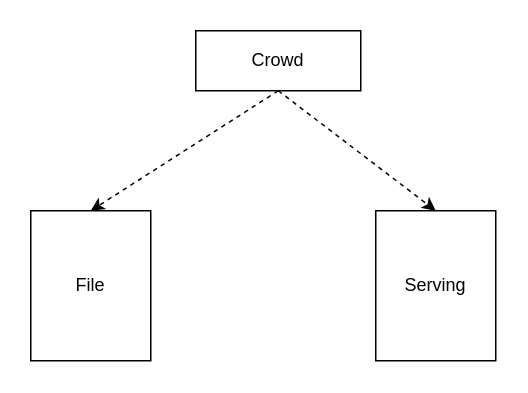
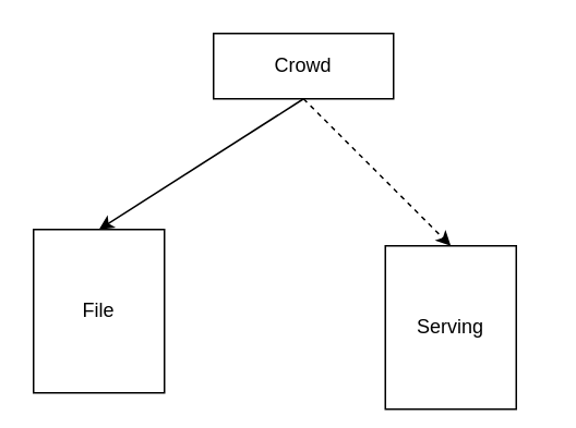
  <mxCell id="0" />
  <mxCell id="1" parent="0" />
  <mxCell id="2" value="Crowd" style="rounded=0;whiteSpace=wrap;html=1;" vertex="1" parent="1"><mxGeometry x="130" y="20" width="110" height="40" as="geometry" /></mxCell>
- <mxCell id="3" value="" style="endArrow=classic;html=1;rounded=0;exitX=0.5;exitY=1;exitDx=0;exitDy=0;entryX=0.5;entryY=0;entryDx=0;entryDy=0;dashed=1;" edge="1" parent="1" source="2" target="4"><mxGeometry width="50" height="50" relative="1" as="geometry"><mxPoint x="-60" y="130" as="sourcePoint" /><mxPoint x="35" y="140" as="targetPoint" /></mxGeometry></mxCell>
+ <mxCell id="3" value="" style="endArrow=classic;html=1;rounded=0;exitX=0.5;exitY=1;exitDx=0;exitDy=0;entryX=0.5;entryY=0;entryDx=0;entryDy=0;" edge="1" parent="1" source="2" target="4"><mxGeometry width="50" height="50" relative="1" as="geometry"><mxPoint x="-60" y="130" as="sourcePoint" /><mxPoint x="35" y="140" as="targetPoint" /></mxGeometry></mxCell>
  <mxCell id="4" value="File" style="rounded=0;whiteSpace=wrap;html=1;" vertex="1" parent="1"><mxGeometry x="20" y="140" width="80" height="100" as="geometry" /></mxCell>
- <mxCell id="5" value="Serving" style="rounded=0;whiteSpace=wrap;html=1;" vertex="1" parent="1"><mxGeometry x="250" y="140" width="80" height="100" as="geometry" /></mxCell>
+ <mxCell id="5" value="Serving" style="rounded=0;whiteSpace=wrap;html=1;" vertex="1" parent="1"><mxGeometry x="235" y="150" width="80" height="100" as="geometry" /></mxCell>
  <mxCell id="6" value="" style="endArrow=classic;html=1;rounded=0;exitX=0.5;exitY=1;exitDx=0;exitDy=0;entryX=0.5;entryY=0;entryDx=0;entryDy=0;dashed=1;" edge="1" parent="1" source="2" target="5"><mxGeometry width="50" height="50" relative="1" as="geometry"><mxPoint x="195" y="70" as="sourcePoint" /><mxPoint x="60" y="150" as="targetPoint" /></mxGeometry></mxCell>
